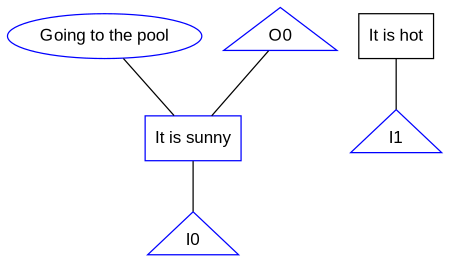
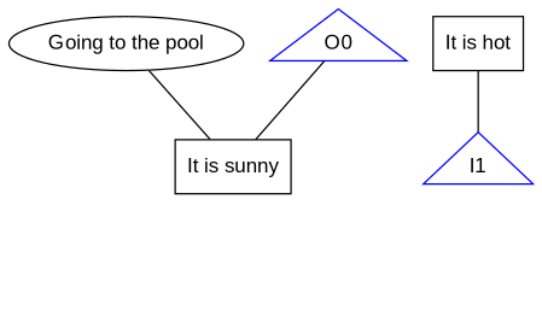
  digraph {
    fontname="Liberation Sans"
    node [fontname="Liberation Sans" shape=triangle]
    edge [arrowhead=none fontname="Liberation Sans"]
-   "It is sunny" [shape=box color=blue]
-   I0 [color=blue]
+   "It is sunny" [shape=box]
    "It is hot" [shape=box]
    I1 [color=blue]
-   "Going to the pool" [color=blue shape=""]
+   "Going to the pool" [shape=""]
    O0 [color=blue]
-   "It is sunny" -> I0
    "It is hot" -> I1
    "Going to the pool" -> "It is sunny"
    O0 -> "It is sunny"
  }
